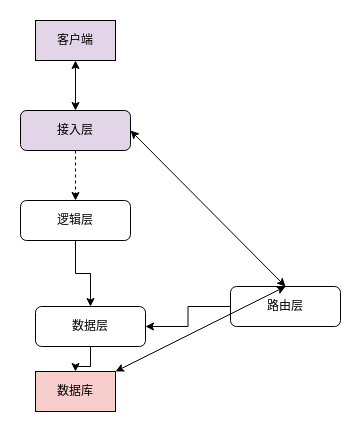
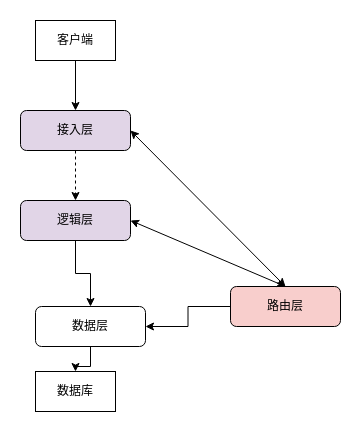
  <mxCell id="0" />
  <mxCell id="1" parent="0" />
  <mxCell id="2" style="edgeStyle=orthogonalEdgeStyle;rounded=0;orthogonalLoop=1;jettySize=auto;html=1;entryX=0.5;entryY=0;entryDx=0;entryDy=0;dashed=1;" parent="1" source="3" target="5" edge="1"><mxGeometry relative="1" as="geometry" /></mxCell>
  <mxCell id="3" value="接入层" style="rounded=1;whiteSpace=wrap;html=1;fillColor=#e1d5e7;" parent="1" vertex="1"><mxGeometry x="20" y="110" width="110" height="40" as="geometry" /></mxCell>
  <mxCell id="4" style="edgeStyle=orthogonalEdgeStyle;rounded=0;orthogonalLoop=1;jettySize=auto;html=1;entryX=0.5;entryY=0;entryDx=0;entryDy=0;" parent="1" source="5" target="7" edge="1"><mxGeometry relative="1" as="geometry" /></mxCell>
- <mxCell id="5" value="逻辑层" style="rounded=1;whiteSpace=wrap;html=1;" parent="1" vertex="1"><mxGeometry x="20" y="200" width="110" height="40" as="geometry" /></mxCell>
+ <mxCell id="5" value="逻辑层" style="rounded=1;whiteSpace=wrap;html=1;fillColor=#e1d5e7;" parent="1" vertex="1"><mxGeometry x="20" y="200" width="110" height="40" as="geometry" /></mxCell>
  <mxCell id="6" style="edgeStyle=orthogonalEdgeStyle;rounded=0;orthogonalLoop=1;jettySize=auto;html=1;entryX=0.5;entryY=0;entryDx=0;entryDy=0;" parent="1" source="7" target="9" edge="1"><mxGeometry relative="1" as="geometry" /></mxCell>
  <mxCell id="7" value="数据层" style="rounded=1;whiteSpace=wrap;html=1;" parent="1" vertex="1"><mxGeometry x="35" y="306" width="110" height="40" as="geometry" /></mxCell>
- <mxCell id="8" value="客户端" style="rounded=0;whiteSpace=wrap;html=1;fillColor=#e1d5e7;" parent="1" vertex="1"><mxGeometry x="35" y="20" width="80" height="40" as="geometry" /></mxCell>
- <mxCell id="9" value="数据库" style="rounded=0;whiteSpace=wrap;html=1;fillColor=#f8cecc;" parent="1" vertex="1"><mxGeometry x="35" y="371" width="80" height="40" as="geometry" /></mxCell>
+ <mxCell id="8" value="客户端" style="rounded=0;whiteSpace=wrap;html=1;" parent="1" vertex="1"><mxGeometry x="35" y="20" width="80" height="40" as="geometry" /></mxCell>
+ <mxCell id="9" value="数据库" style="rounded=0;whiteSpace=wrap;html=1;" parent="1" vertex="1"><mxGeometry x="35" y="371" width="80" height="40" as="geometry" /></mxCell>
  <mxCell id="10" style="edgeStyle=orthogonalEdgeStyle;rounded=0;orthogonalLoop=1;jettySize=auto;html=1;entryX=1;entryY=0.5;entryDx=0;entryDy=0;" parent="1" source="11" target="7" edge="1"><mxGeometry relative="1" as="geometry" /></mxCell>
- <mxCell id="11" value="路由层" style="rounded=1;whiteSpace=wrap;html=1;" parent="1" vertex="1"><mxGeometry x="230" y="286" width="110" height="40" as="geometry" /></mxCell>
- <mxCell id="12" value="" style="endArrow=classic;startArrow=classic;html=1;rounded=0;entryX=0.5;entryY=1;entryDx=0;entryDy=0;exitX=0.5;exitY=0;exitDx=0;exitDy=0;" parent="1" source="3" target="8" edge="1"><mxGeometry width="50" height="50" relative="1" as="geometry"><mxPoint x="190" y="130" as="sourcePoint" /><mxPoint x="240" y="80" as="targetPoint" /></mxGeometry></mxCell>
+ <mxCell id="11" value="路由层" style="rounded=1;whiteSpace=wrap;html=1;fillColor=#f8cecc;" parent="1" vertex="1"><mxGeometry x="230" y="286" width="110" height="40" as="geometry" /></mxCell>
+ <mxCell id="12" value="" style="endArrow=none;startArrow=classic;html=1;rounded=0;entryX=0.5;entryY=1;entryDx=0;entryDy=0;exitX=0.5;exitY=0;exitDx=0;exitDy=0;" parent="1" source="3" target="8" edge="1"><mxGeometry width="50" height="50" relative="1" as="geometry"><mxPoint x="190" y="130" as="sourcePoint" /><mxPoint x="240" y="80" as="targetPoint" /></mxGeometry></mxCell>
  <mxCell id="13" value="" style="endArrow=classic;startArrow=classic;html=1;rounded=0;entryX=1;entryY=0.5;entryDx=0;entryDy=0;exitX=0.5;exitY=0;exitDx=0;exitDy=0;" parent="1" source="11" target="3" edge="1"><mxGeometry width="50" height="50" relative="1" as="geometry"><mxPoint x="210" y="170" as="sourcePoint" /><mxPoint x="210" y="120" as="targetPoint" /></mxGeometry></mxCell>
- <mxCell id="14" value="" style="endArrow=classic;startArrow=classic;html=1;rounded=0;exitX=0.5;exitY=0;exitDx=0;exitDy=0;" parent="1" source="11" target="9" edge="1"><mxGeometry width="50" height="50" relative="1" as="geometry"><mxPoint x="295" y="296" as="sourcePoint" /><mxPoint x="140" y="140" as="targetPoint" /></mxGeometry></mxCell>
+ <mxCell id="14" value="" style="endArrow=classic;startArrow=classic;html=1;rounded=0;entryX=1;entryY=0.5;entryDx=0;entryDy=0;exitX=0.5;exitY=0;exitDx=0;exitDy=0;" parent="1" source="11" target="5" edge="1"><mxGeometry width="50" height="50" relative="1" as="geometry"><mxPoint x="295" y="296" as="sourcePoint" /><mxPoint x="140" y="140" as="targetPoint" /></mxGeometry></mxCell>
